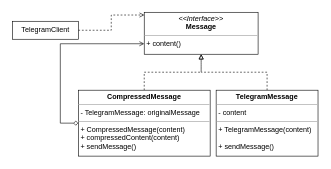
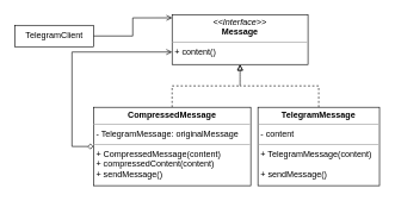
  <mxCell id="0" />
  <mxCell id="1" parent="0" />
- <mxCell id="2" style="edgeStyle=orthogonalEdgeStyle;rounded=0;orthogonalLoop=1;jettySize=auto;html=1;entryX=0.001;entryY=0.065;entryDx=0;entryDy=0;entryPerimeter=0;endArrow=open;endFill=0;dashed=1;" edge="1" parent="1" source="3" target="4"><mxGeometry relative="1" as="geometry" /></mxCell>
+ <mxCell id="2" style="edgeStyle=orthogonalEdgeStyle;rounded=0;orthogonalLoop=1;jettySize=auto;html=1;entryX=0.001;entryY=0.065;entryDx=0;entryDy=0;entryPerimeter=0;endArrow=open;endFill=0;" edge="1" parent="1" source="3" target="4"><mxGeometry relative="1" as="geometry" /></mxCell>
  <mxCell id="3" value="TelegramClient" style="html=1;" vertex="1" parent="1"><mxGeometry x="20" y="35" width="110" height="30" as="geometry" /></mxCell>
  <mxCell id="4" value="&lt;p style=&quot;margin:0px;margin-top:4px;text-align:center;&quot;&gt;&lt;i&gt;&amp;lt;&amp;lt;Interface&amp;gt;&amp;gt;&lt;/i&gt;&lt;br&gt;&lt;b&gt;Message&lt;/b&gt;&lt;/p&gt;&lt;hr size=&quot;1&quot;&gt;&lt;p style=&quot;margin:0px;margin-left:4px;&quot;&gt;&lt;/p&gt;&lt;p style=&quot;margin:0px;margin-left:4px;&quot;&gt;+ content()&lt;/p&gt;" style="verticalAlign=top;align=left;overflow=fill;fontSize=12;fontFamily=Helvetica;html=1;" vertex="1" parent="1"><mxGeometry x="240" y="20" width="190" height="70" as="geometry" /></mxCell>
  <mxCell id="5" style="edgeStyle=orthogonalEdgeStyle;rounded=0;orthogonalLoop=1;jettySize=auto;html=1;entryX=0;entryY=0.75;entryDx=0;entryDy=0;endArrow=open;endFill=0;exitX=0;exitY=0.5;exitDx=0;exitDy=0;startArrow=diamond;startFill=0;" edge="1" parent="1" source="7" target="4"><mxGeometry relative="1" as="geometry"><Array as="points"><mxPoint x="100" y="205" /><mxPoint x="100" y="73" /></Array></mxGeometry></mxCell>
  <mxCell id="6" style="edgeStyle=orthogonalEdgeStyle;rounded=0;orthogonalLoop=1;jettySize=auto;html=1;startArrow=none;startFill=0;endArrow=block;endFill=0;dashed=1;" edge="1" parent="1" source="7" target="4"><mxGeometry relative="1" as="geometry" /></mxCell>
  <mxCell id="7" value="&lt;p style=&quot;margin:0px;margin-top:4px;text-align:center;&quot;&gt;&lt;b&gt;CompressedMessage&lt;/b&gt;&lt;br&gt;&lt;/p&gt;&lt;hr size=&quot;1&quot;&gt;&lt;p style=&quot;margin:0px;margin-left:4px;&quot;&gt;- TelegramMessage: originalMessage&lt;/p&gt;&lt;hr size=&quot;1&quot;&gt;&lt;p style=&quot;margin:0px;margin-left:4px;&quot;&gt;+ CompressedMessage(content)&lt;/p&gt;&lt;p style=&quot;margin:0px;margin-left:4px;&quot;&gt;+ compressedContent(content)&lt;/p&gt;&lt;p style=&quot;margin:0px;margin-left:4px;&quot;&gt;+ sendMessage()&lt;/p&gt;&lt;p style=&quot;margin:0px;margin-left:4px;&quot;&gt;&lt;br&gt;&lt;/p&gt;" style="verticalAlign=top;align=left;overflow=fill;fontSize=12;fontFamily=Helvetica;html=1;" vertex="1" parent="1"><mxGeometry x="130" y="150" width="220" height="110" as="geometry" /></mxCell>
  <mxCell id="8" style="edgeStyle=orthogonalEdgeStyle;rounded=0;orthogonalLoop=1;jettySize=auto;html=1;dashed=1;startArrow=none;startFill=0;endArrow=block;endFill=0;exitX=0.5;exitY=0;exitDx=0;exitDy=0;" edge="1" parent="1" source="9" target="4"><mxGeometry relative="1" as="geometry"><Array as="points"><mxPoint x="445" y="120" /><mxPoint x="335" y="120" /></Array></mxGeometry></mxCell>
  <mxCell id="9" value="&lt;p style=&quot;margin:0px;margin-top:4px;text-align:center;&quot;&gt;&lt;b&gt;TelegramMessage&lt;/b&gt;&lt;/p&gt;&lt;hr size=&quot;1&quot;&gt;&lt;p style=&quot;margin:0px;margin-left:4px;&quot;&gt;- content&lt;/p&gt;&lt;hr size=&quot;1&quot;&gt;&lt;p style=&quot;margin:0px;margin-left:4px;&quot;&gt;+ TelegramMessage(content)&lt;/p&gt;&lt;p style=&quot;margin:0px;margin-left:4px;&quot;&gt;&lt;br&gt;&lt;/p&gt;&lt;p style=&quot;margin:0px;margin-left:4px;&quot;&gt;+ sendMessage()&lt;/p&gt;" style="verticalAlign=top;align=left;overflow=fill;fontSize=12;fontFamily=Helvetica;html=1;" vertex="1" parent="1"><mxGeometry x="360" y="150" width="170" height="110" as="geometry" /></mxCell>
